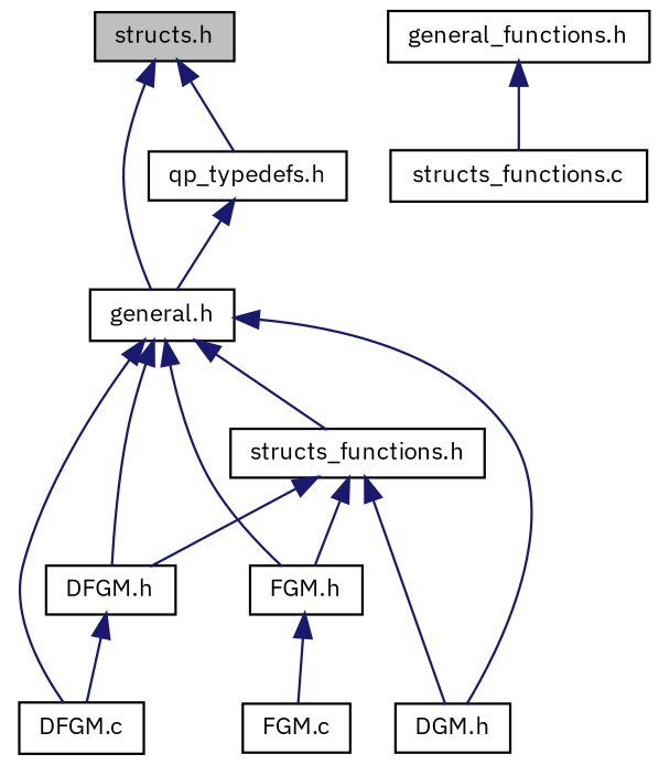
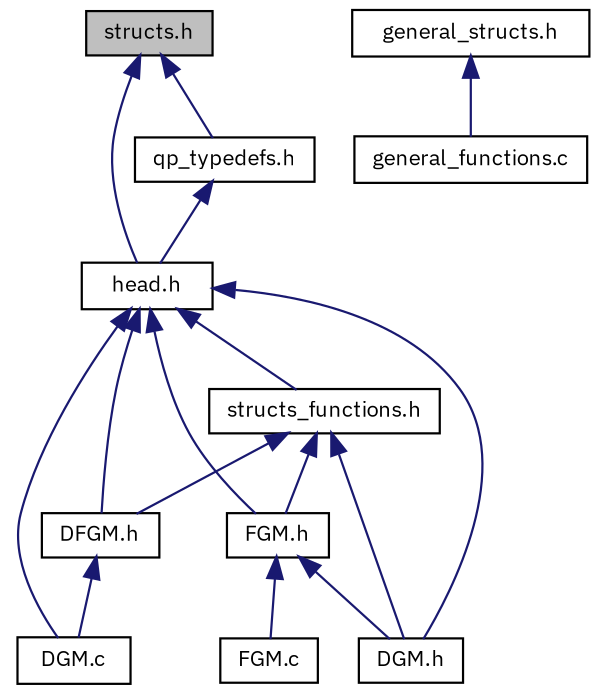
  digraph {
    fontname="IBM Plex Sans"
    node [color=black fillcolor=white fontname="IBM Plex Sans" fontsize=10 shape=record style=filled]
    edge [color=midnightblue dir=back fontname="IBM Plex Sans" fontsize=10 labelfontname=Helvetica labelfontsize=10 style=solid]
    n1 [fillcolor=grey75 fontcolor=black height=0.2 label="structs.h" width=0.4]
-   n2 [height=0.2 label="general.h" width=0.4]
+   n2 [height=0.2 label="head.h" width=0.4]
    n3 [height=0.2 label="qp_typedefs.h" width=0.4]
    n4 [height=0.2 label="DFGM.h" width=0.4]
    n5 [height=0.2 label="structs_functions.h" width=0.4]
    n6 [height=0.2 label="FGM.h" width=0.4]
    n7 [height=0.2 label="DGM.h" width=0.4]
-   n8 [height=0.2 label="DFGM.c" width=0.4]
+   n8 [height=0.2 label="DGM.c" width=0.4]
    n9 [height=0.2 label="FGM.c" width=0.4]
-   n10 [height=0.2 label="general_functions.h" width=0.4]
-   n11 [height=0.2 label="structs_functions.c" width=0.4]
+   n10 [height=0.2 label="general_structs.h" width=0.4]
+   n11 [height=0.2 label="general_functions.c" width=0.4]
    n1 -> n2
    n1 -> n3
    n2 -> n4
    n2 -> n5
    n2 -> n6
    n2 -> n7
    n2 -> n8
    n3 -> n2
    n4 -> n8
    n5 -> n4
    n5 -> n6
    n5 -> n7
+   n6 -> n7
    n6 -> n9
    n10 -> n11
  }
